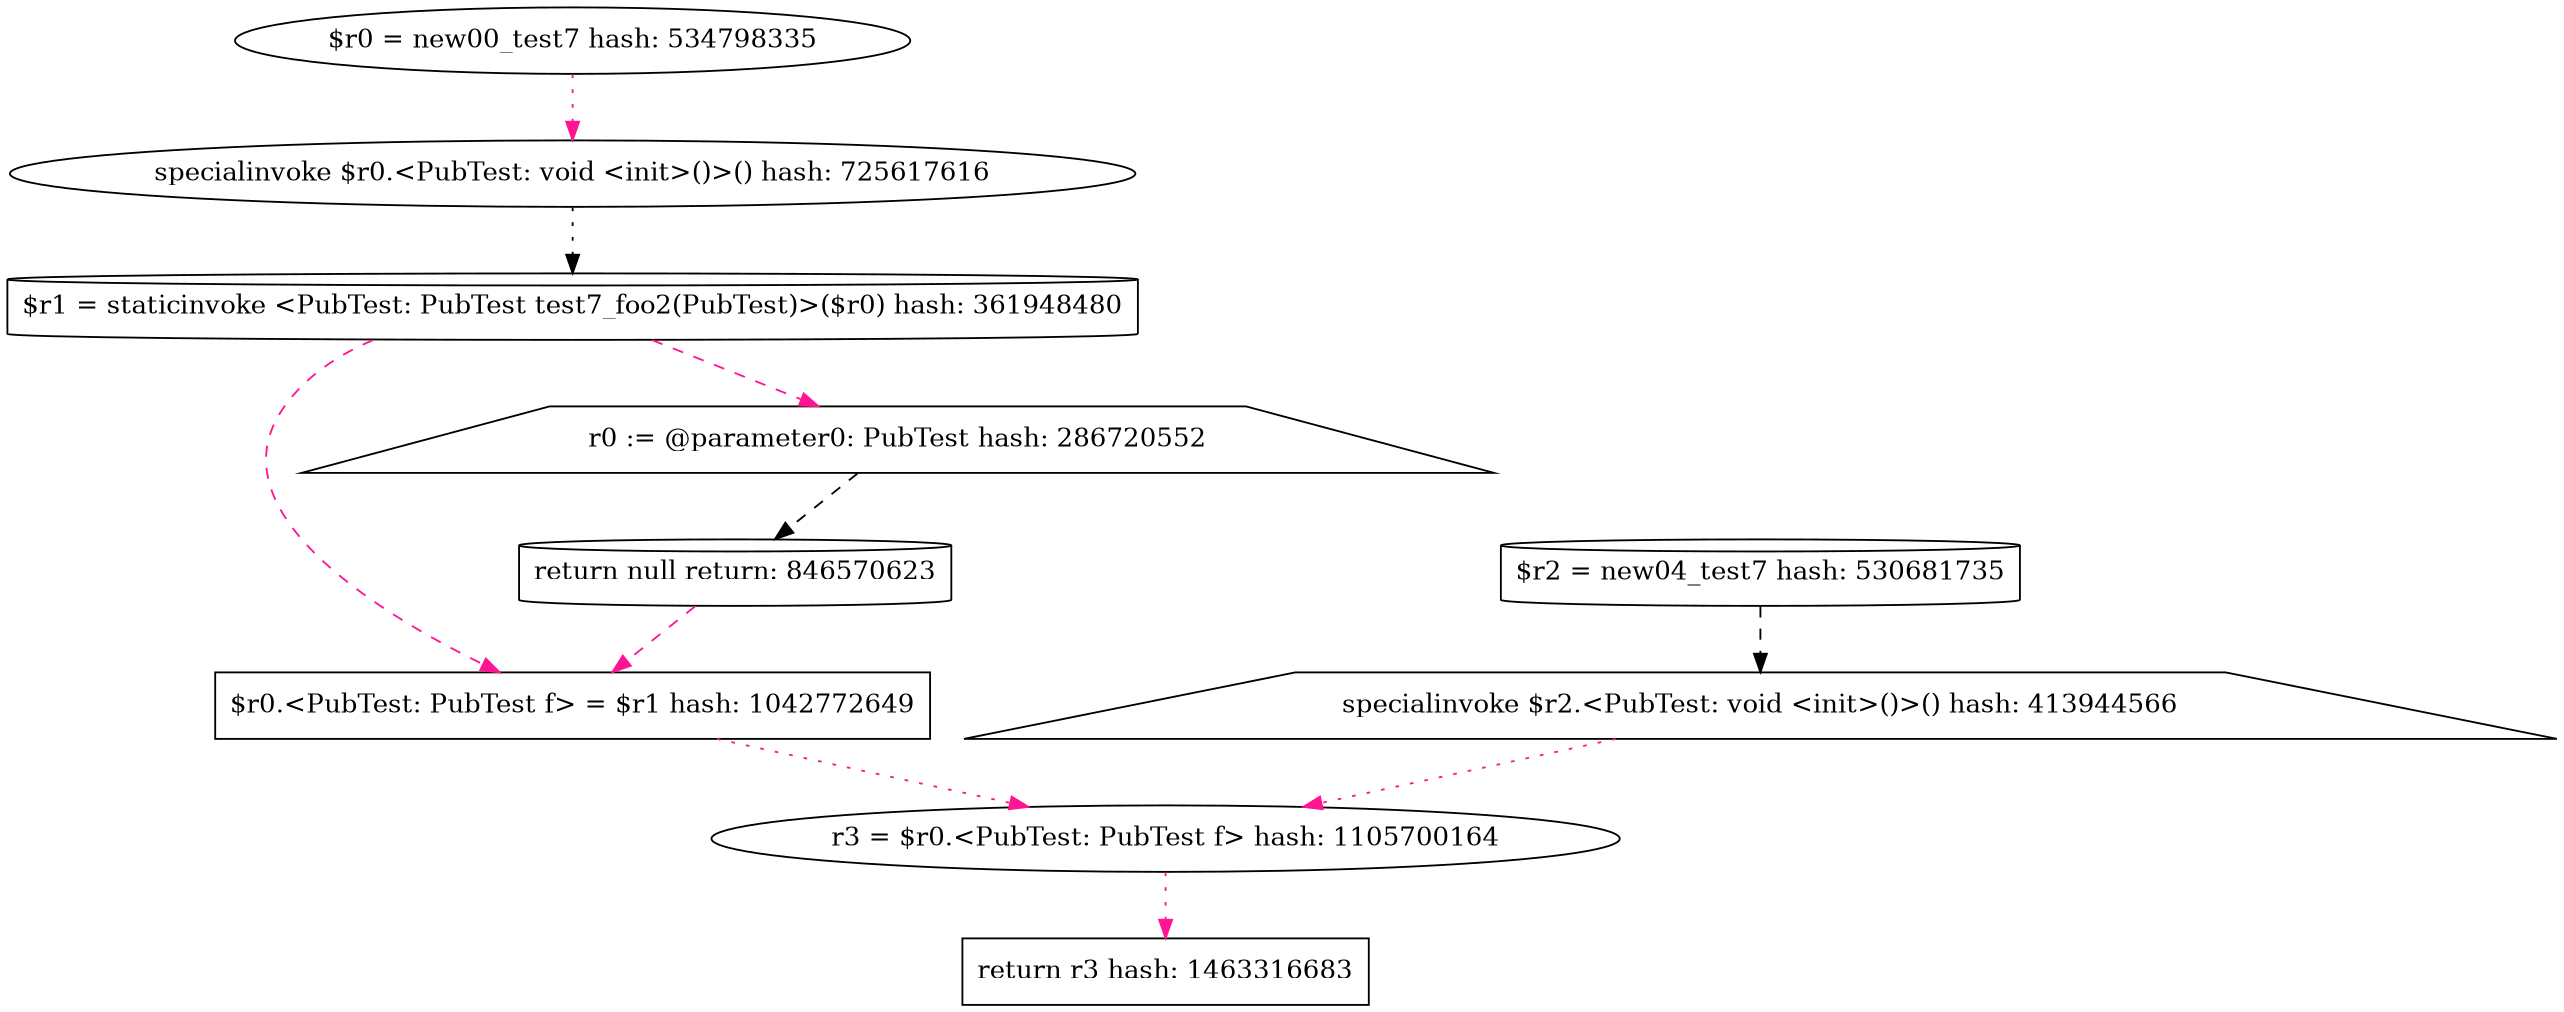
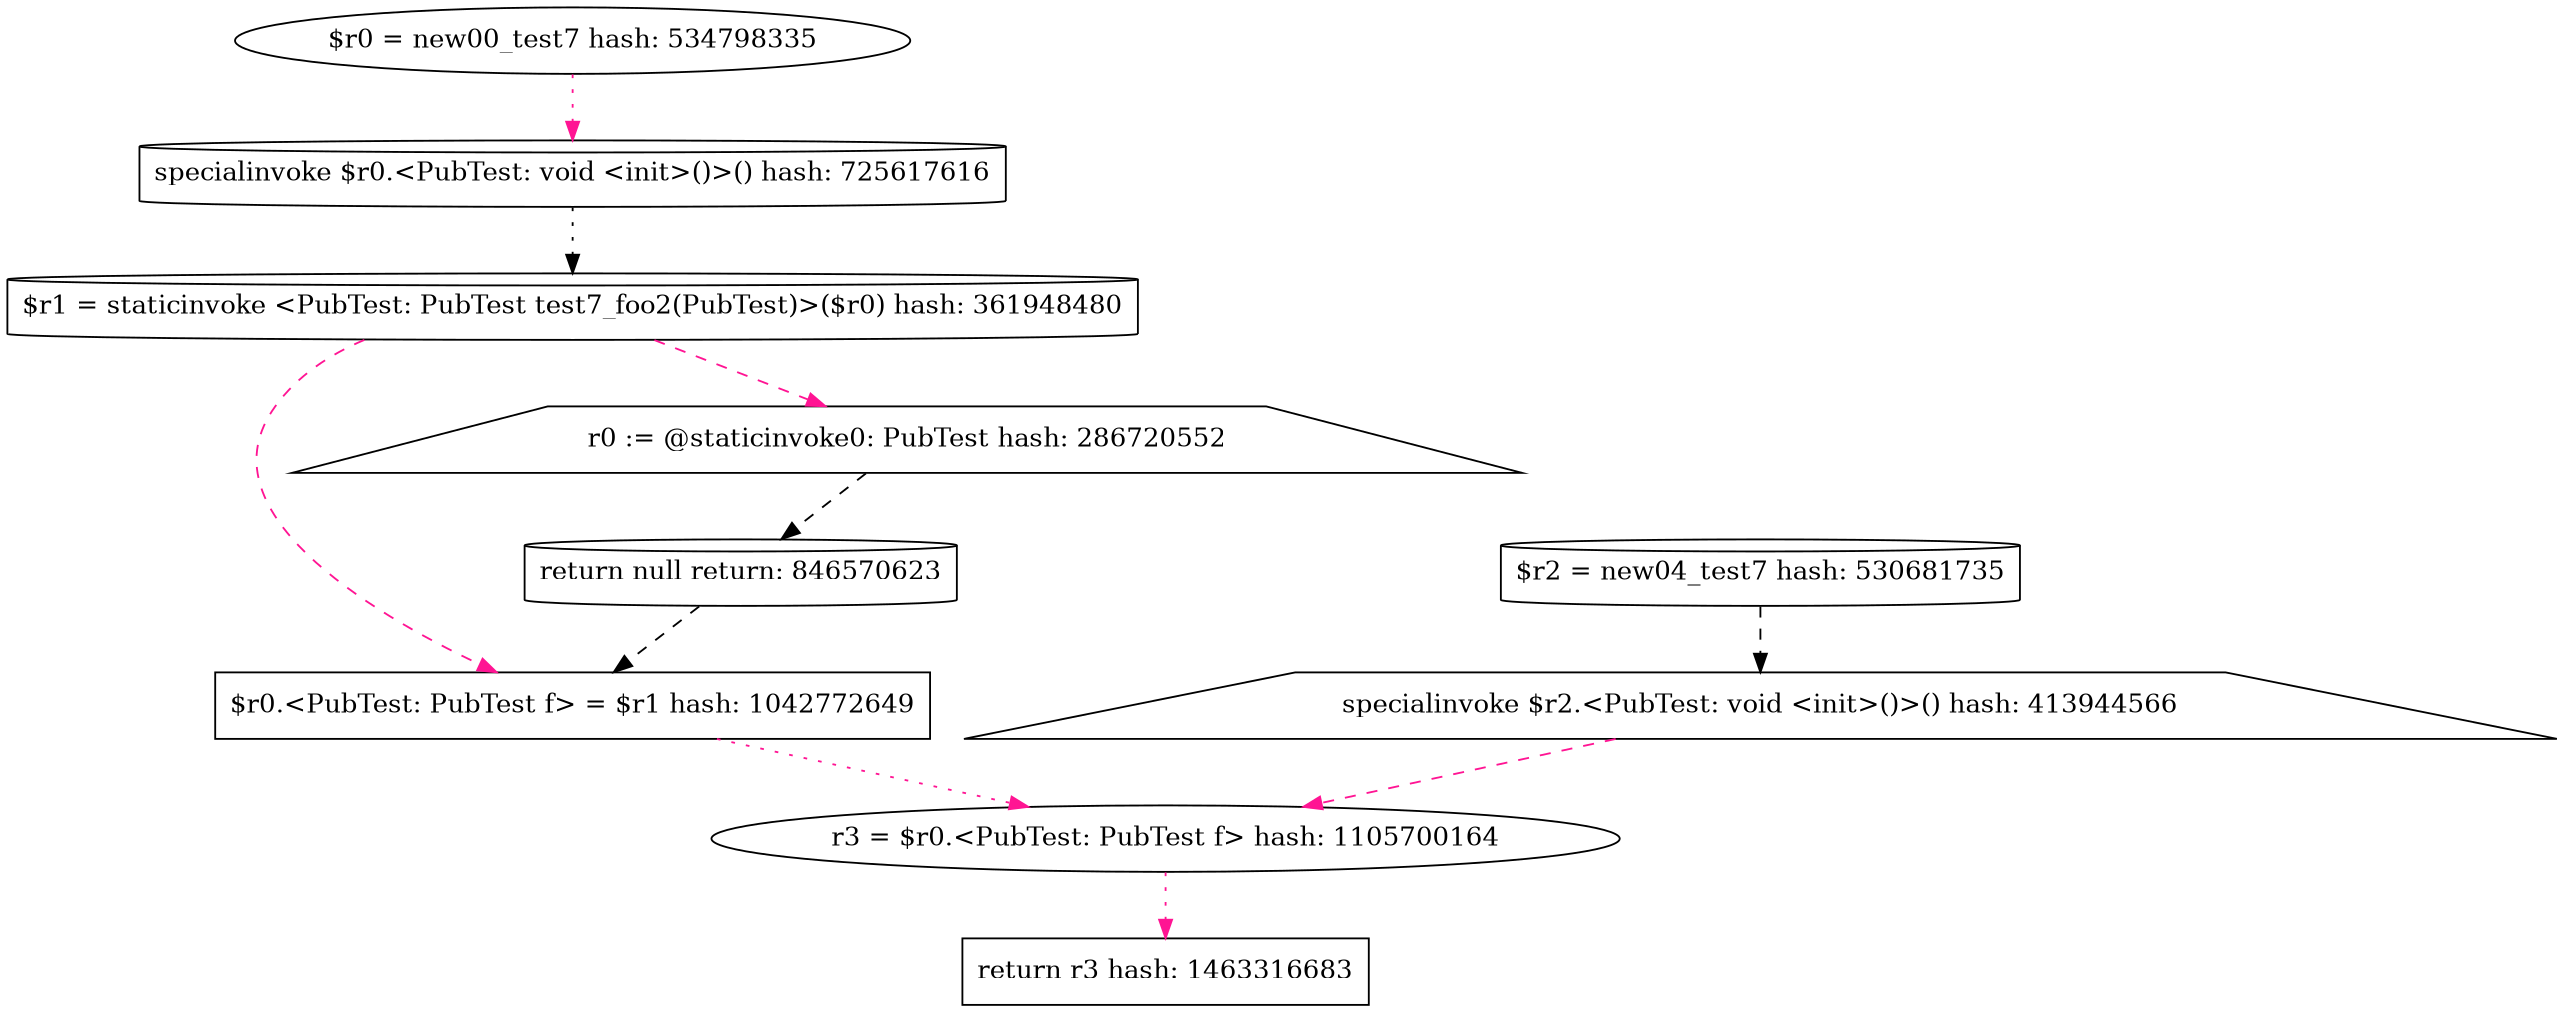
  digraph {
    node [shape=ellipse]
    edge [color=deeppink style=dashed]
    "$r0 = new00_test7 hash: 534798335"
-   "specialinvoke $r0.<PubTest: void <init>()>() hash: 725617616"
+   "specialinvoke $r0.<PubTest: void <init>()>() hash: 725617616" [shape=cylinder]
    "$r1 = staticinvoke <PubTest: PubTest test7_foo2(PubTest)>($r0) hash: 361948480" [shape=cylinder]
    "$r0.<PubTest: PubTest f> = $r1 hash: 1042772649" [shape=box]
-   "r0 := @parameter0: PubTest hash: 286720552" [shape=trapezium]
+   "r0 := @parameter0: PubTest hash: 286720552" [shape=trapezium label="r0 := @staticinvoke0: PubTest hash: 286720552"]
    "r3 = $r0.<PubTest: PubTest f> hash: 1105700164"
    n7 [label="return null return: 846570623" shape=cylinder]
    "$r2 = new04_test7 hash: 530681735" [shape=cylinder]
    "specialinvoke $r2.<PubTest: void <init>()>() hash: 413944566" [shape=trapezium]
    "return r3 hash: 1463316683" [shape=box]
    "$r0 = new00_test7 hash: 534798335" -> "specialinvoke $r0.<PubTest: void <init>()>() hash: 725617616" [style=dotted]
    "specialinvoke $r0.<PubTest: void <init>()>() hash: 725617616" -> "$r1 = staticinvoke <PubTest: PubTest test7_foo2(PubTest)>($r0) hash: 361948480" [color=black style=dotted]
    "$r1 = staticinvoke <PubTest: PubTest test7_foo2(PubTest)>($r0) hash: 361948480" -> "$r0.<PubTest: PubTest f> = $r1 hash: 1042772649"
    "$r1 = staticinvoke <PubTest: PubTest test7_foo2(PubTest)>($r0) hash: 361948480" -> "r0 := @parameter0: PubTest hash: 286720552"
    "$r0.<PubTest: PubTest f> = $r1 hash: 1042772649" -> "r3 = $r0.<PubTest: PubTest f> hash: 1105700164" [style=dotted]
    "r0 := @parameter0: PubTest hash: 286720552" -> n7 [color=black]
    "r3 = $r0.<PubTest: PubTest f> hash: 1105700164" -> "return r3 hash: 1463316683" [style=dotted]
-   n7 -> "$r0.<PubTest: PubTest f> = $r1 hash: 1042772649"
+   n7 -> "$r0.<PubTest: PubTest f> = $r1 hash: 1042772649" [color=black]
    "$r2 = new04_test7 hash: 530681735" -> "specialinvoke $r2.<PubTest: void <init>()>() hash: 413944566" [color=black]
-   "specialinvoke $r2.<PubTest: void <init>()>() hash: 413944566" -> "r3 = $r0.<PubTest: PubTest f> hash: 1105700164" [style=dotted]
+   "specialinvoke $r2.<PubTest: void <init>()>() hash: 413944566" -> "r3 = $r0.<PubTest: PubTest f> hash: 1105700164"
  }
